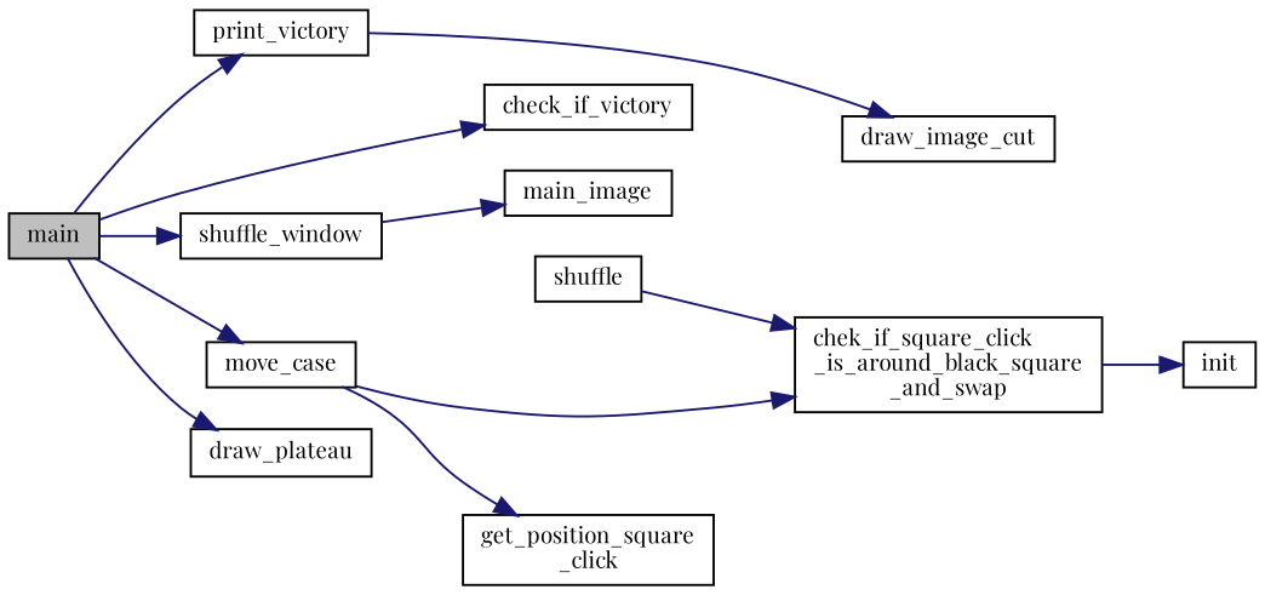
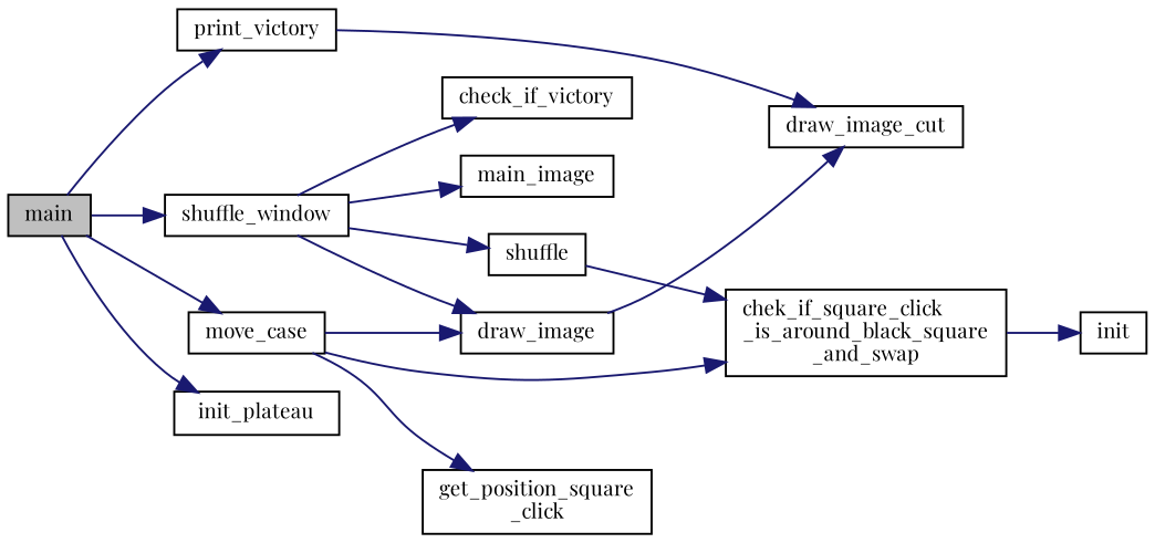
  digraph {
    fontname="Playfair Display"
    rankdir=LR
    node [color=black fillcolor=white fontname="Playfair Display" fontsize=10 shape=record style=filled]
    edge [color=midnightblue fontname="Playfair Display" fontsize=10 labelfontname=Helvetica labelfontsize=10 style=solid]
    n1 [fillcolor=grey75 fontcolor=black height=0.2 label=main width=0.4]
    n2 [height=0.2 label=check_if_victory width=0.4]
    n3 [height=0.2 label=shuffle_window width=0.4]
-   n4 [height=0.2 label=draw_plateau width=0.4]
+   n4 [height=0.2 label=init_plateau width=0.4]
    n5 [height=0.2 label=move_case width=0.4]
    n6 [height=0.2 label=print_victory width=0.4]
    n7 [height=0.2 label=main_image width=0.4]
+   n8 [height=0.2 label=draw_image width=0.4]
    n9 [height=0.2 label=shuffle width=0.4]
    n10 [height=0.2 label="chek_if_square_click\l_is_around_black_square\l_and_swap" width=0.4]
    n11 [height=0.2 label="get_position_square\l_click" width=0.4]
    n12 [height=0.2 label=draw_image_cut width=0.4]
    n13 [height=0.2 label=init width=0.4]
-   n1 -> n2
+   n3 -> n2
    n1 -> n3
    n1 -> n4
    n1 -> n5
    n1 -> n6
    n3 -> n7
+   n3 -> n8
+   n3 -> n9
+   n5 -> n8
    n5 -> n10
    n5 -> n11
    n6 -> n12
+   n8 -> n12
    n9 -> n10
    n10 -> n13
  }
